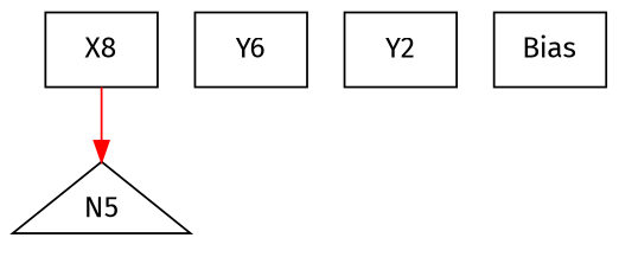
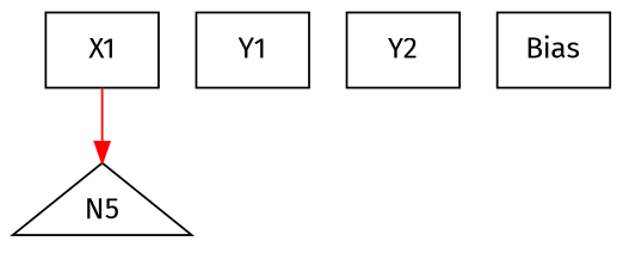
  digraph {
    fontname="Fira Sans"
    node [fontname="Fira Sans" shape=box]
    edge [fontname="Fira Sans" style=invis]
    N5 [shape=triangle]
    n2 [label=Bias]
-   n3 [label=X8]
-   n4 [label=Y6]
+   n3 [label=X1]
+   n4 [label=Y1]
    n5 [label=Y2]
    subgraph sub_1 {
      rank=same
      N5
    }
    subgraph sub_2 {
      rank=same
      n2
      n3
      n4
      n5
    }
    n3 -> N5 [arrowType=inv color=red style=""]
    n3 -> n4
    n5 -> n2
  }
